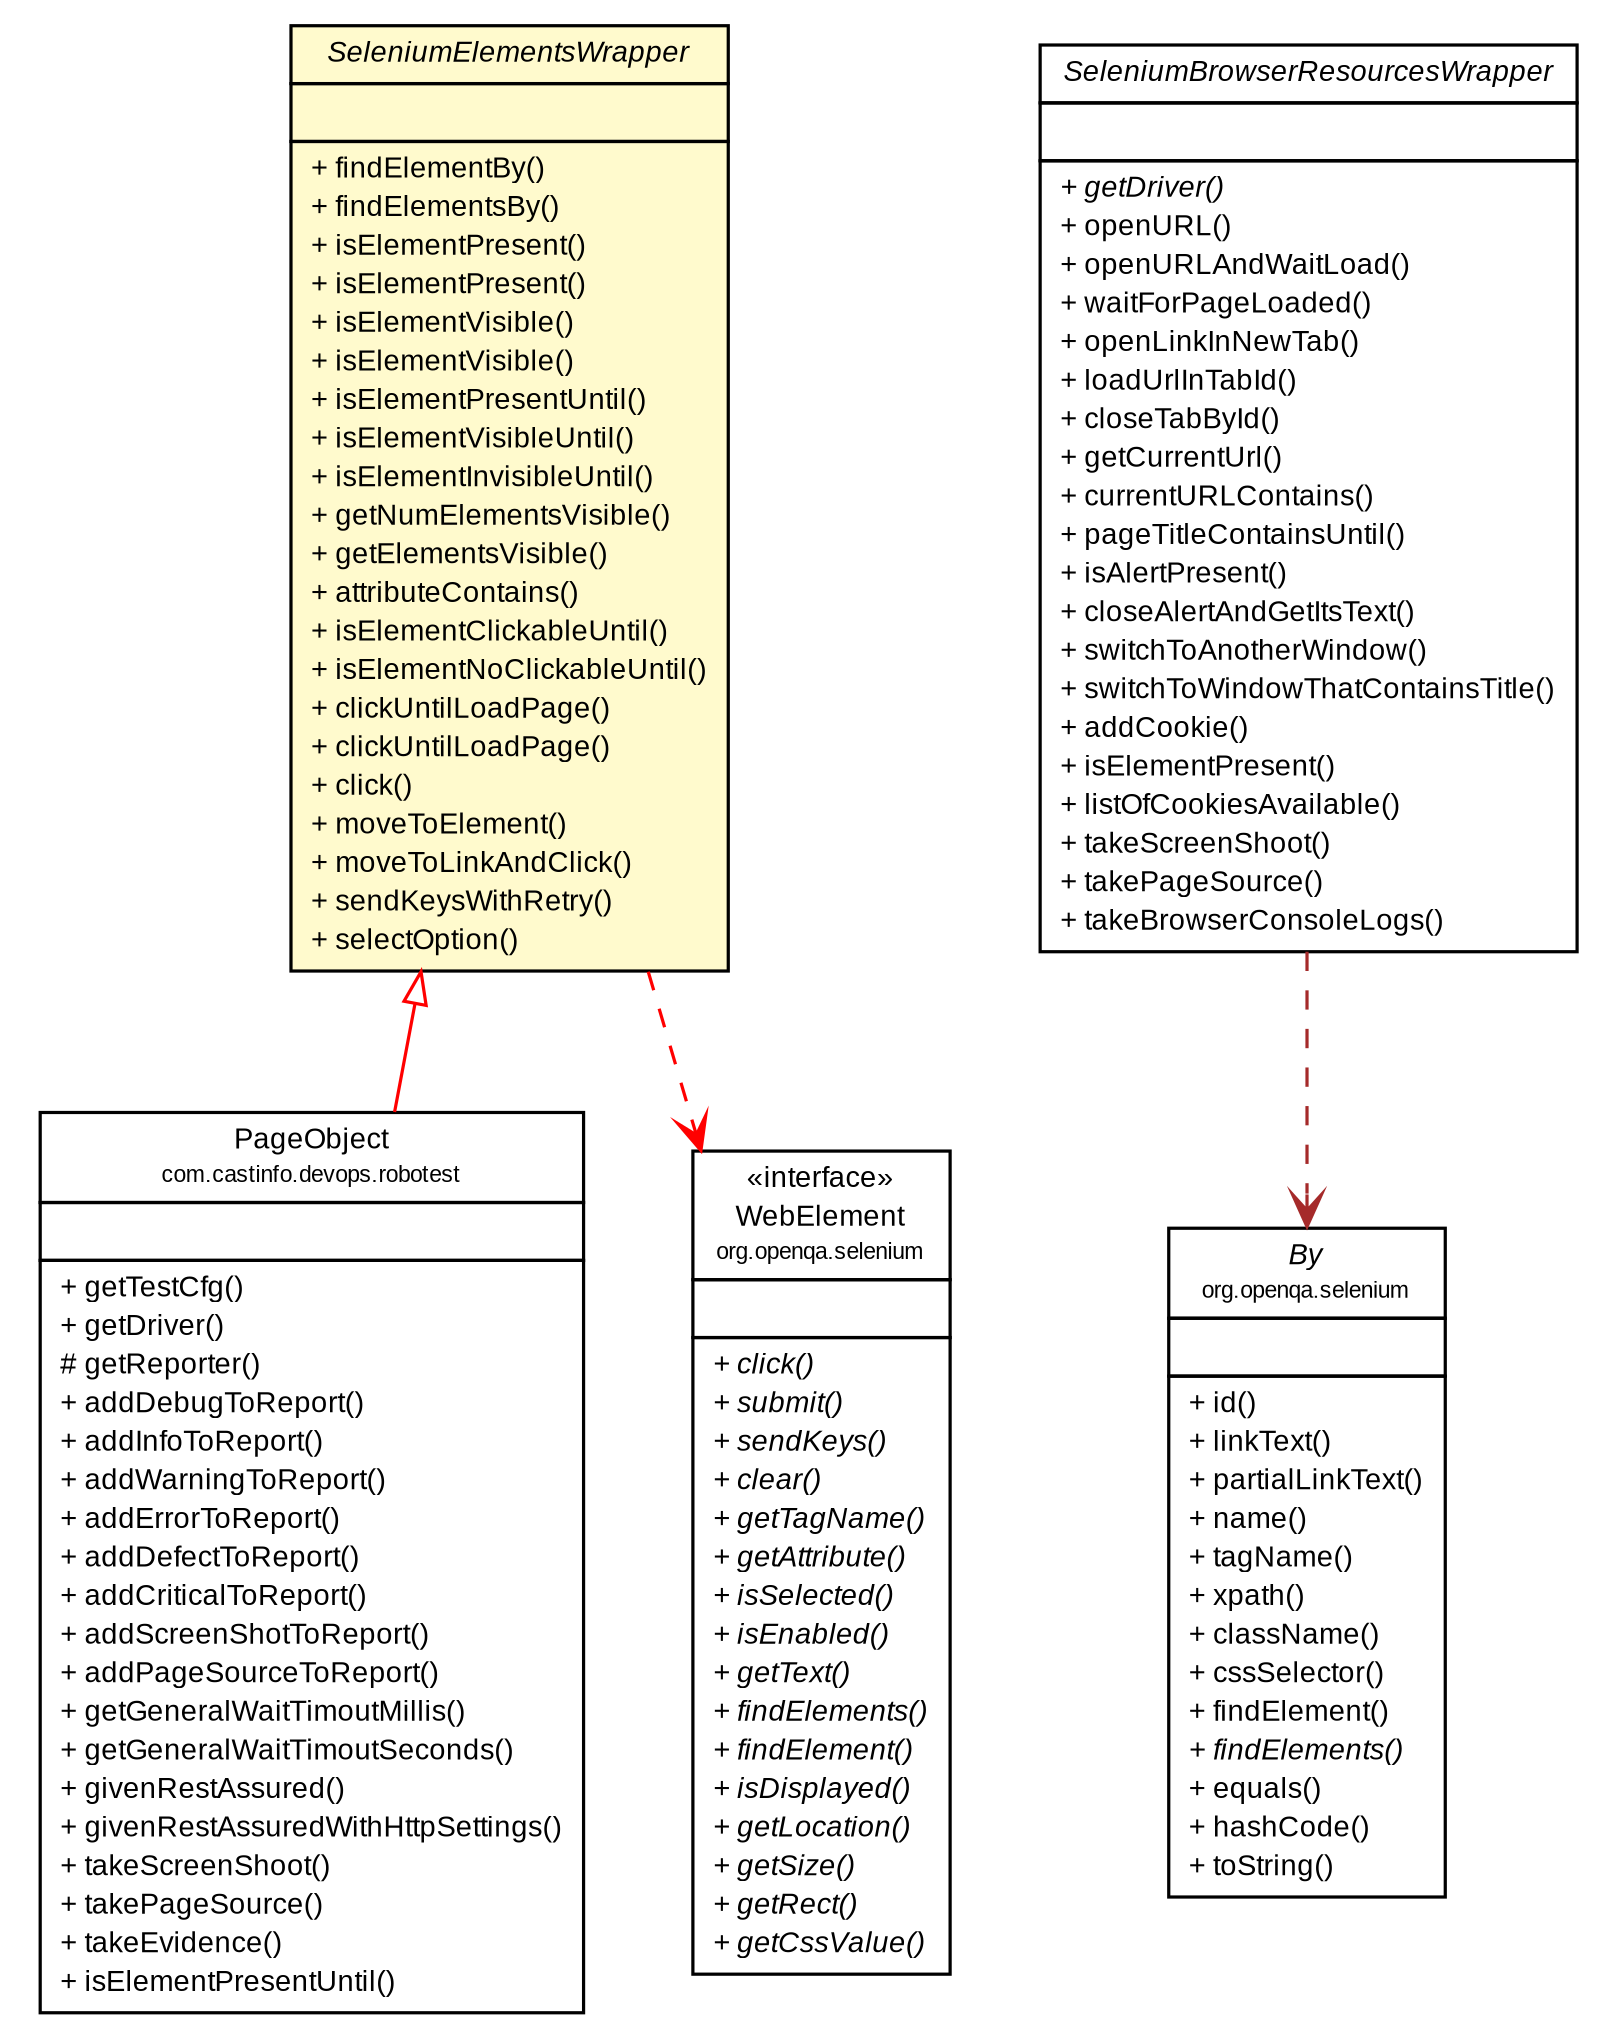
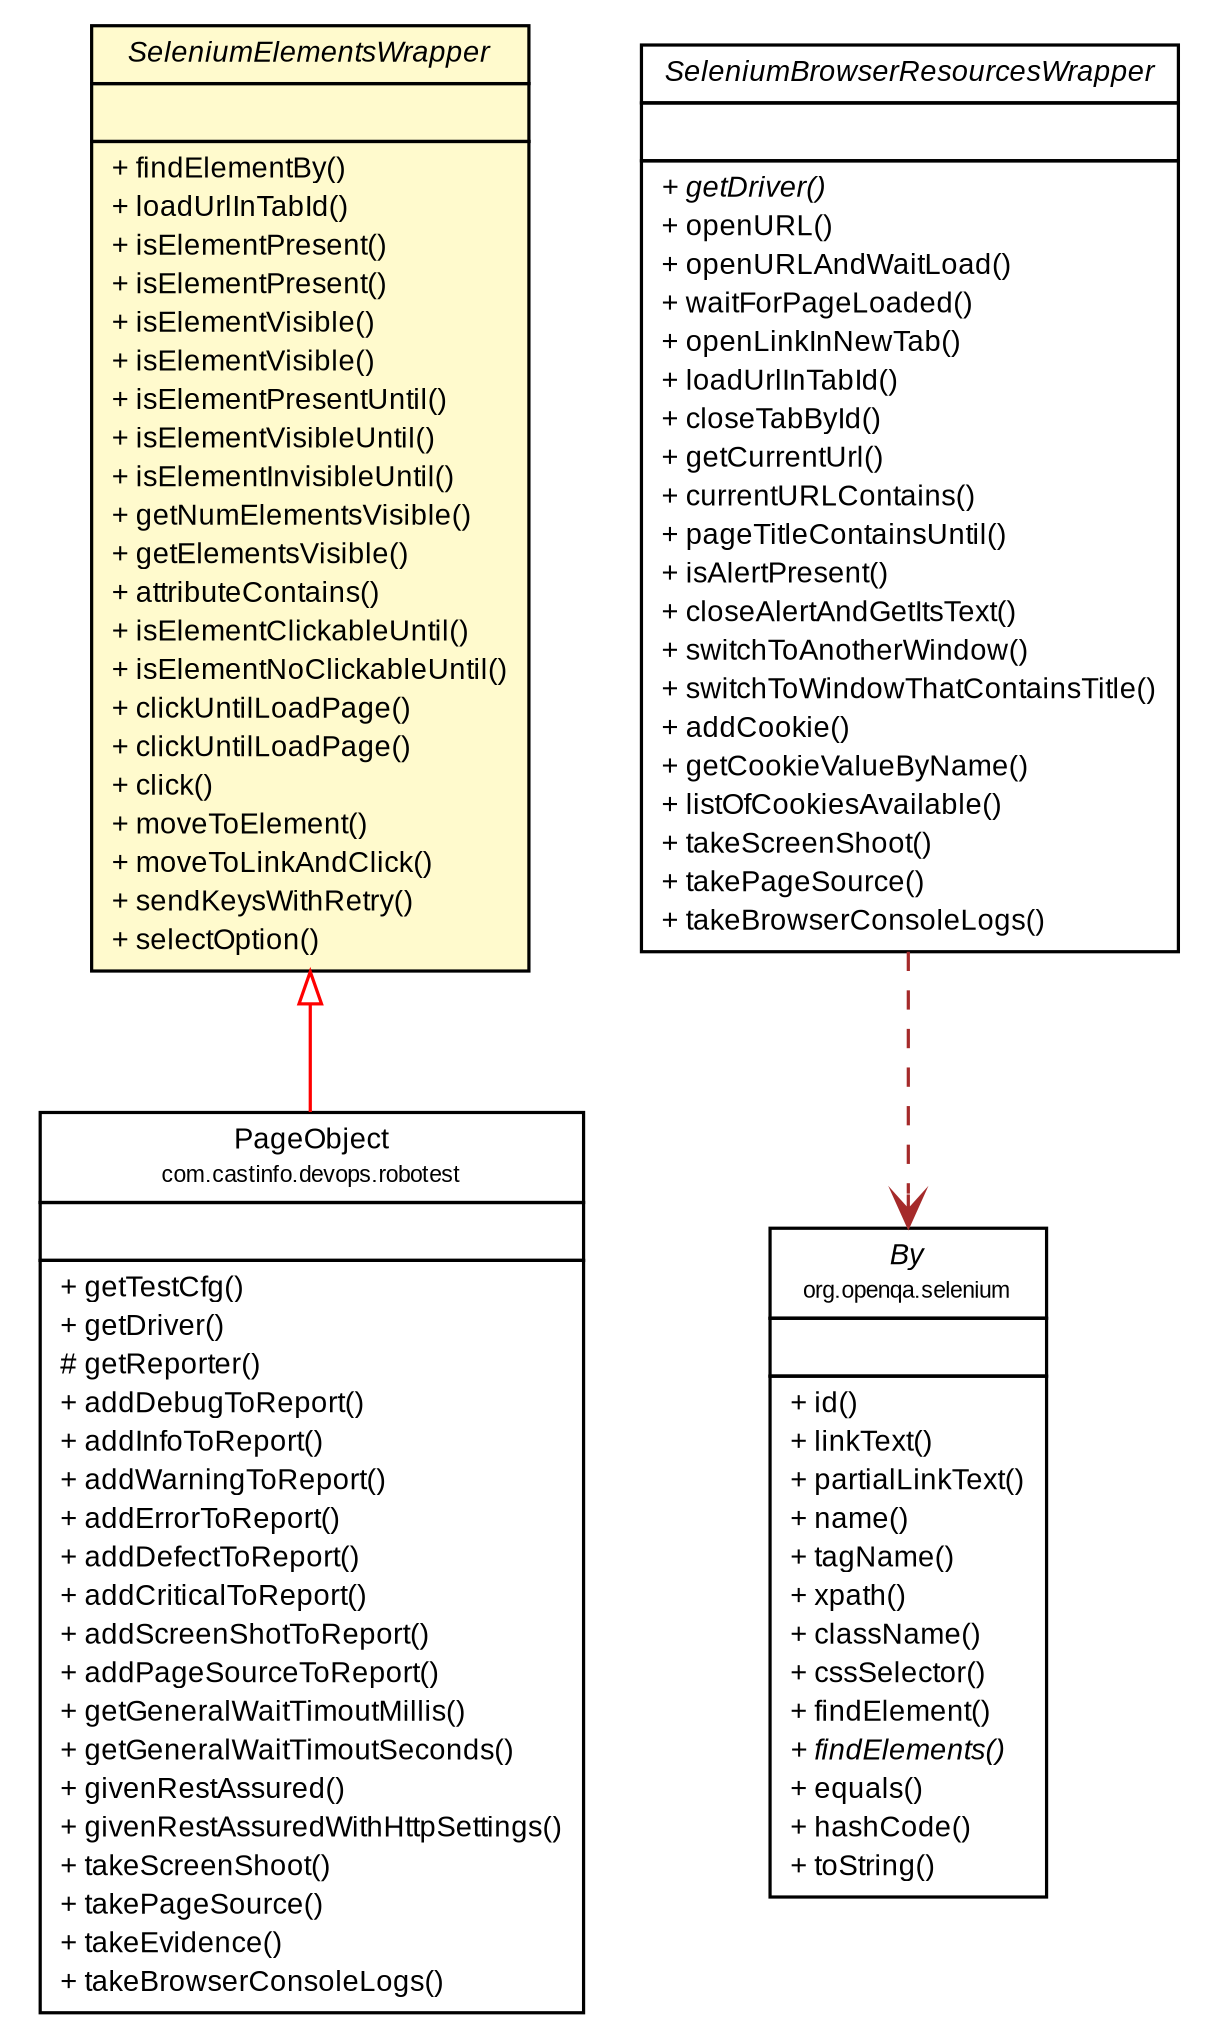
  digraph {
    nodesep=0.25
    ranksep=0.5
    node [fontcolor=black fontname=arial fontsize=9.0 shape=plaintext]
    edge [color=red fontname=arial fontsize=10.0 headport=p labelfontname=arial labelfontsize=10 tailport=p arrowhead=open fontcolor=black style=dashed]
-   n1 [label=<<table title="com.castinfo.devops.robotest.PageObject" border="0" cellborder="1" cellspacing="0" cellpadding="2" port="p" href="../PageObject.html"> 		<tr><td><table border="0" cellspacing="0" cellpadding="1"> <tr><td align="center" balign="center"> PageObject </td></tr> <tr><td align="center" balign="center"><font point-size="7.0"> com.castinfo.devops.robotest </font></td></tr> 		</table></td></tr> 		<tr><td><table border="0" cellspacing="0" cellpadding="1"> <tr><td align="left" balign="left">  </td></tr> 		</table></td></tr> 		<tr><td><table border="0" cellspacing="0" cellpadding="1"> <tr><td align="left" balign="left"> + getTestCfg() </td></tr> <tr><td align="left" balign="left"> + getDriver() </td></tr> <tr><td align="left" balign="left"> # getReporter() </td></tr> <tr><td align="left" balign="left"> + addDebugToReport() </td></tr> <tr><td align="left" balign="left"> + addInfoToReport() </td></tr> <tr><td align="left" balign="left"> + addWarningToReport() </td></tr> <tr><td align="left" balign="left"> + addErrorToReport() </td></tr> <tr><td align="left" balign="left"> + addDefectToReport() </td></tr> <tr><td align="left" balign="left"> + addCriticalToReport() </td></tr> <tr><td align="left" balign="left"> + addScreenShotToReport() </td></tr> <tr><td align="left" balign="left"> + addPageSourceToReport() </td></tr> <tr><td align="left" balign="left"> + getGeneralWaitTimoutMillis() </td></tr> <tr><td align="left" balign="left"> + getGeneralWaitTimoutSeconds() </td></tr> <tr><td align="left" balign="left"> + givenRestAssured() </td></tr> <tr><td align="left" balign="left"> + givenRestAssuredWithHttpSettings() </td></tr> <tr><td align="left" balign="left"> + takeScreenShoot() </td></tr> <tr><td align="left" balign="left"> + takePageSource() </td></tr> <tr><td align="left" balign="left"> + takeEvidence() </td></tr> <tr><td align="left" balign="left"> + isElementPresentUntil() </td></tr> 		</table></td></tr> 		</table>>]
-   n2 [label=<<table title="com.castinfo.devops.robotest.selenium.SeleniumElementsWrapper" border="0" cellborder="1" cellspacing="0" cellpadding="2" port="p" bgcolor="lemonChiffon" href="./SeleniumElementsWrapper.html"> 		<tr><td><table border="0" cellspacing="0" cellpadding="1"> <tr><td align="center" balign="center"><font face="arial italic"> SeleniumElementsWrapper </font></td></tr> 		</table></td></tr> 		<tr><td><table border="0" cellspacing="0" cellpadding="1"> <tr><td align="left" balign="left">  </td></tr> 		</table></td></tr> 		<tr><td><table border="0" cellspacing="0" cellpadding="1"> <tr><td align="left" balign="left"> + findElementBy() </td></tr> <tr><td align="left" balign="left"> + findElementsBy() </td></tr> <tr><td align="left" balign="left"> + isElementPresent() </td></tr> <tr><td align="left" balign="left"> + isElementPresent() </td></tr> <tr><td align="left" balign="left"> + isElementVisible() </td></tr> <tr><td align="left" balign="left"> + isElementVisible() </td></tr> <tr><td align="left" balign="left"> + isElementPresentUntil() </td></tr> <tr><td align="left" balign="left"> + isElementVisibleUntil() </td></tr> <tr><td align="left" balign="left"> + isElementInvisibleUntil() </td></tr> <tr><td align="left" balign="left"> + getNumElementsVisible() </td></tr> <tr><td align="left" balign="left"> + getElementsVisible() </td></tr> <tr><td align="left" balign="left"> + attributeContains() </td></tr> <tr><td align="left" balign="left"> + isElementClickableUntil() </td></tr> <tr><td align="left" balign="left"> + isElementNoClickableUntil() </td></tr> <tr><td align="left" balign="left"> + clickUntilLoadPage() </td></tr> <tr><td align="left" balign="left"> + clickUntilLoadPage() </td></tr> <tr><td align="left" balign="left"> + click() </td></tr> <tr><td align="left" balign="left"> + moveToElement() </td></tr> <tr><td align="left" balign="left"> + moveToLinkAndClick() </td></tr> <tr><td align="left" balign="left"> + sendKeysWithRetry() </td></tr> <tr><td align="left" balign="left"> + selectOption() </td></tr> 		</table></td></tr> 		</table>>]
-   n3 [label=<<table title="org.openqa.selenium.WebElement" border="0" cellborder="1" cellspacing="0" cellpadding="2" port="p" href="https://java.sun.com/j2se/1.4.2/docs/api/org/openqa/selenium/WebElement.html"> 		<tr><td><table border="0" cellspacing="0" cellpadding="1"> <tr><td align="center" balign="center"> &#171;interface&#187; </td></tr> <tr><td align="center" balign="center"> WebElement </td></tr> <tr><td align="center" balign="center"><font point-size="7.0"> org.openqa.selenium </font></td></tr> 		</table></td></tr> 		<tr><td><table border="0" cellspacing="0" cellpadding="1"> <tr><td align="left" balign="left">  </td></tr> 		</table></td></tr> 		<tr><td><table border="0" cellspacing="0" cellpadding="1"> <tr><td align="left" balign="left"><font face="arial italic" point-size="9.0"> + click() </font></td></tr> <tr><td align="left" balign="left"><font face="arial italic" point-size="9.0"> + submit() </font></td></tr> <tr><td align="left" balign="left"><font face="arial italic" point-size="9.0"> + sendKeys() </font></td></tr> <tr><td align="left" balign="left"><font face="arial italic" point-size="9.0"> + clear() </font></td></tr> <tr><td align="left" balign="left"><font face="arial italic" point-size="9.0"> + getTagName() </font></td></tr> <tr><td align="left" balign="left"><font face="arial italic" point-size="9.0"> + getAttribute() </font></td></tr> <tr><td align="left" balign="left"><font face="arial italic" point-size="9.0"> + isSelected() </font></td></tr> <tr><td align="left" balign="left"><font face="arial italic" point-size="9.0"> + isEnabled() </font></td></tr> <tr><td align="left" balign="left"><font face="arial italic" point-size="9.0"> + getText() </font></td></tr> <tr><td align="left" balign="left"><font face="arial italic" point-size="9.0"> + findElements() </font></td></tr> <tr><td align="left" balign="left"><font face="arial italic" point-size="9.0"> + findElement() </font></td></tr> <tr><td align="left" balign="left"><font face="arial italic" point-size="9.0"> + isDisplayed() </font></td></tr> <tr><td align="left" balign="left"><font face="arial italic" point-size="9.0"> + getLocation() </font></td></tr> <tr><td align="left" balign="left"><font face="arial italic" point-size="9.0"> + getSize() </font></td></tr> <tr><td align="left" balign="left"><font face="arial italic" point-size="9.0"> + getRect() </font></td></tr> <tr><td align="left" balign="left"><font face="arial italic" point-size="9.0"> + getCssValue() </font></td></tr> 		</table></td></tr> 		</table>>]
+   n1 [label=<<table title="com.castinfo.devops.robotest.PageObject" border="0" cellborder="1" cellspacing="0" cellpadding="2" port="p" href="../PageObject.html"> 		<tr><td><table border="0" cellspacing="0" cellpadding="1"> <tr><td align="center" balign="center"> PageObject </td></tr> <tr><td align="center" balign="center"><font point-size="7.0"> com.castinfo.devops.robotest </font></td></tr> 		</table></td></tr> 		<tr><td><table border="0" cellspacing="0" cellpadding="1"> <tr><td align="left" balign="left">  </td></tr> 		</table></td></tr> 		<tr><td><table border="0" cellspacing="0" cellpadding="1"> <tr><td align="left" balign="left"> + getTestCfg() </td></tr> <tr><td align="left" balign="left"> + getDriver() </td></tr> <tr><td align="left" balign="left"> # getReporter() </td></tr> <tr><td align="left" balign="left"> + addDebugToReport() </td></tr> <tr><td align="left" balign="left"> + addInfoToReport() </td></tr> <tr><td align="left" balign="left"> + addWarningToReport() </td></tr> <tr><td align="left" balign="left"> + addErrorToReport() </td></tr> <tr><td align="left" balign="left"> + addDefectToReport() </td></tr> <tr><td align="left" balign="left"> + addCriticalToReport() </td></tr> <tr><td align="left" balign="left"> + addScreenShotToReport() </td></tr> <tr><td align="left" balign="left"> + addPageSourceToReport() </td></tr> <tr><td align="left" balign="left"> + getGeneralWaitTimoutMillis() </td></tr> <tr><td align="left" balign="left"> + getGeneralWaitTimoutSeconds() </td></tr> <tr><td align="left" balign="left"> + givenRestAssured() </td></tr> <tr><td align="left" balign="left"> + givenRestAssuredWithHttpSettings() </td></tr> <tr><td align="left" balign="left"> + takeScreenShoot() </td></tr> <tr><td align="left" balign="left"> + takePageSource() </td></tr> <tr><td align="left" balign="left"> + takeEvidence() </td></tr> <tr><td align="left" balign="left"> + takeBrowserConsoleLogs() </td></tr> 		</table></td></tr> 		</table>>]
+   n2 [label=<<table title="com.castinfo.devops.robotest.selenium.SeleniumElementsWrapper" border="0" cellborder="1" cellspacing="0" cellpadding="2" port="p" bgcolor="lemonChiffon" href="./SeleniumElementsWrapper.html"> 		<tr><td><table border="0" cellspacing="0" cellpadding="1"> <tr><td align="center" balign="center"><font face="arial italic"> SeleniumElementsWrapper </font></td></tr> 		</table></td></tr> 		<tr><td><table border="0" cellspacing="0" cellpadding="1"> <tr><td align="left" balign="left">  </td></tr> 		</table></td></tr> 		<tr><td><table border="0" cellspacing="0" cellpadding="1"> <tr><td align="left" balign="left"> + findElementBy() </td></tr> <tr><td align="left" balign="left"> + loadUrlInTabId() </td></tr> <tr><td align="left" balign="left"> + isElementPresent() </td></tr> <tr><td align="left" balign="left"> + isElementPresent() </td></tr> <tr><td align="left" balign="left"> + isElementVisible() </td></tr> <tr><td align="left" balign="left"> + isElementVisible() </td></tr> <tr><td align="left" balign="left"> + isElementPresentUntil() </td></tr> <tr><td align="left" balign="left"> + isElementVisibleUntil() </td></tr> <tr><td align="left" balign="left"> + isElementInvisibleUntil() </td></tr> <tr><td align="left" balign="left"> + getNumElementsVisible() </td></tr> <tr><td align="left" balign="left"> + getElementsVisible() </td></tr> <tr><td align="left" balign="left"> + attributeContains() </td></tr> <tr><td align="left" balign="left"> + isElementClickableUntil() </td></tr> <tr><td align="left" balign="left"> + isElementNoClickableUntil() </td></tr> <tr><td align="left" balign="left"> + clickUntilLoadPage() </td></tr> <tr><td align="left" balign="left"> + clickUntilLoadPage() </td></tr> <tr><td align="left" balign="left"> + click() </td></tr> <tr><td align="left" balign="left"> + moveToElement() </td></tr> <tr><td align="left" balign="left"> + moveToLinkAndClick() </td></tr> <tr><td align="left" balign="left"> + sendKeysWithRetry() </td></tr> <tr><td align="left" balign="left"> + selectOption() </td></tr> 		</table></td></tr> 		</table>>]
    n4 [label=<<table title="org.openqa.selenium.By" border="0" cellborder="1" cellspacing="0" cellpadding="2" port="p" href="https://java.sun.com/j2se/1.4.2/docs/api/org/openqa/selenium/By.html"> 		<tr><td><table border="0" cellspacing="0" cellpadding="1"> <tr><td align="center" balign="center"><font face="arial italic"> By </font></td></tr> <tr><td align="center" balign="center"><font point-size="7.0"> org.openqa.selenium </font></td></tr> 		</table></td></tr> 		<tr><td><table border="0" cellspacing="0" cellpadding="1"> <tr><td align="left" balign="left">  </td></tr> 		</table></td></tr> 		<tr><td><table border="0" cellspacing="0" cellpadding="1"> <tr><td align="left" balign="left"> + id() </td></tr> <tr><td align="left" balign="left"> + linkText() </td></tr> <tr><td align="left" balign="left"> + partialLinkText() </td></tr> <tr><td align="left" balign="left"> + name() </td></tr> <tr><td align="left" balign="left"> + tagName() </td></tr> <tr><td align="left" balign="left"> + xpath() </td></tr> <tr><td align="left" balign="left"> + className() </td></tr> <tr><td align="left" balign="left"> + cssSelector() </td></tr> <tr><td align="left" balign="left"> + findElement() </td></tr> <tr><td align="left" balign="left"><font face="arial italic" point-size="9.0"> + findElements() </font></td></tr> <tr><td align="left" balign="left"> + equals() </td></tr> <tr><td align="left" balign="left"> + hashCode() </td></tr> <tr><td align="left" balign="left"> + toString() </td></tr> 		</table></td></tr> 		</table>>]
-   n5 [label=<<table title="com.castinfo.devops.robotest.selenium.SeleniumBrowserResourcesWrapper" border="0" cellborder="1" cellspacing="0" cellpadding="2" port="p" href="./SeleniumBrowserResourcesWrapper.html"> 		<tr><td><table border="0" cellspacing="0" cellpadding="1"> <tr><td align="center" balign="center"><font face="arial italic"> SeleniumBrowserResourcesWrapper </font></td></tr> 		</table></td></tr> 		<tr><td><table border="0" cellspacing="0" cellpadding="1"> <tr><td align="left" balign="left">  </td></tr> 		</table></td></tr> 		<tr><td><table border="0" cellspacing="0" cellpadding="1"> <tr><td align="left" balign="left"><font face="arial italic" point-size="9.0"> + getDriver() </font></td></tr> <tr><td align="left" balign="left"> + openURL() </td></tr> <tr><td align="left" balign="left"> + openURLAndWaitLoad() </td></tr> <tr><td align="left" balign="left"> + waitForPageLoaded() </td></tr> <tr><td align="left" balign="left"> + openLinkInNewTab() </td></tr> <tr><td align="left" balign="left"> + loadUrlInTabId() </td></tr> <tr><td align="left" balign="left"> + closeTabById() </td></tr> <tr><td align="left" balign="left"> + getCurrentUrl() </td></tr> <tr><td align="left" balign="left"> + currentURLContains() </td></tr> <tr><td align="left" balign="left"> + pageTitleContainsUntil() </td></tr> <tr><td align="left" balign="left"> + isAlertPresent() </td></tr> <tr><td align="left" balign="left"> + closeAlertAndGetItsText() </td></tr> <tr><td align="left" balign="left"> + switchToAnotherWindow() </td></tr> <tr><td align="left" balign="left"> + switchToWindowThatContainsTitle() </td></tr> <tr><td align="left" balign="left"> + addCookie() </td></tr> <tr><td align="left" balign="left"> + isElementPresent() </td></tr> <tr><td align="left" balign="left"> + listOfCookiesAvailable() </td></tr> <tr><td align="left" balign="left"> + takeScreenShoot() </td></tr> <tr><td align="left" balign="left"> + takePageSource() </td></tr> <tr><td align="left" balign="left"> + takeBrowserConsoleLogs() </td></tr> 		</table></td></tr> 		</table>>]
+   n5 [label=<<table title="com.castinfo.devops.robotest.selenium.SeleniumBrowserResourcesWrapper" border="0" cellborder="1" cellspacing="0" cellpadding="2" port="p" href="./SeleniumBrowserResourcesWrapper.html"> 		<tr><td><table border="0" cellspacing="0" cellpadding="1"> <tr><td align="center" balign="center"><font face="arial italic"> SeleniumBrowserResourcesWrapper </font></td></tr> 		</table></td></tr> 		<tr><td><table border="0" cellspacing="0" cellpadding="1"> <tr><td align="left" balign="left">  </td></tr> 		</table></td></tr> 		<tr><td><table border="0" cellspacing="0" cellpadding="1"> <tr><td align="left" balign="left"><font face="arial italic" point-size="9.0"> + getDriver() </font></td></tr> <tr><td align="left" balign="left"> + openURL() </td></tr> <tr><td align="left" balign="left"> + openURLAndWaitLoad() </td></tr> <tr><td align="left" balign="left"> + waitForPageLoaded() </td></tr> <tr><td align="left" balign="left"> + openLinkInNewTab() </td></tr> <tr><td align="left" balign="left"> + loadUrlInTabId() </td></tr> <tr><td align="left" balign="left"> + closeTabById() </td></tr> <tr><td align="left" balign="left"> + getCurrentUrl() </td></tr> <tr><td align="left" balign="left"> + currentURLContains() </td></tr> <tr><td align="left" balign="left"> + pageTitleContainsUntil() </td></tr> <tr><td align="left" balign="left"> + isAlertPresent() </td></tr> <tr><td align="left" balign="left"> + closeAlertAndGetItsText() </td></tr> <tr><td align="left" balign="left"> + switchToAnotherWindow() </td></tr> <tr><td align="left" balign="left"> + switchToWindowThatContainsTitle() </td></tr> <tr><td align="left" balign="left"> + addCookie() </td></tr> <tr><td align="left" balign="left"> + getCookieValueByName() </td></tr> <tr><td align="left" balign="left"> + listOfCookiesAvailable() </td></tr> <tr><td align="left" balign="left"> + takeScreenShoot() </td></tr> <tr><td align="left" balign="left"> + takePageSource() </td></tr> <tr><td align="left" balign="left"> + takeBrowserConsoleLogs() </td></tr> 		</table></td></tr> 		</table>>]
    n2 -> n1 [arrowtail=empty dir=back fontsize=10 arrowhead="" fontcolor="" style=""]
-   n2 -> n3
    n5 -> n4 [color=brown]
  }
